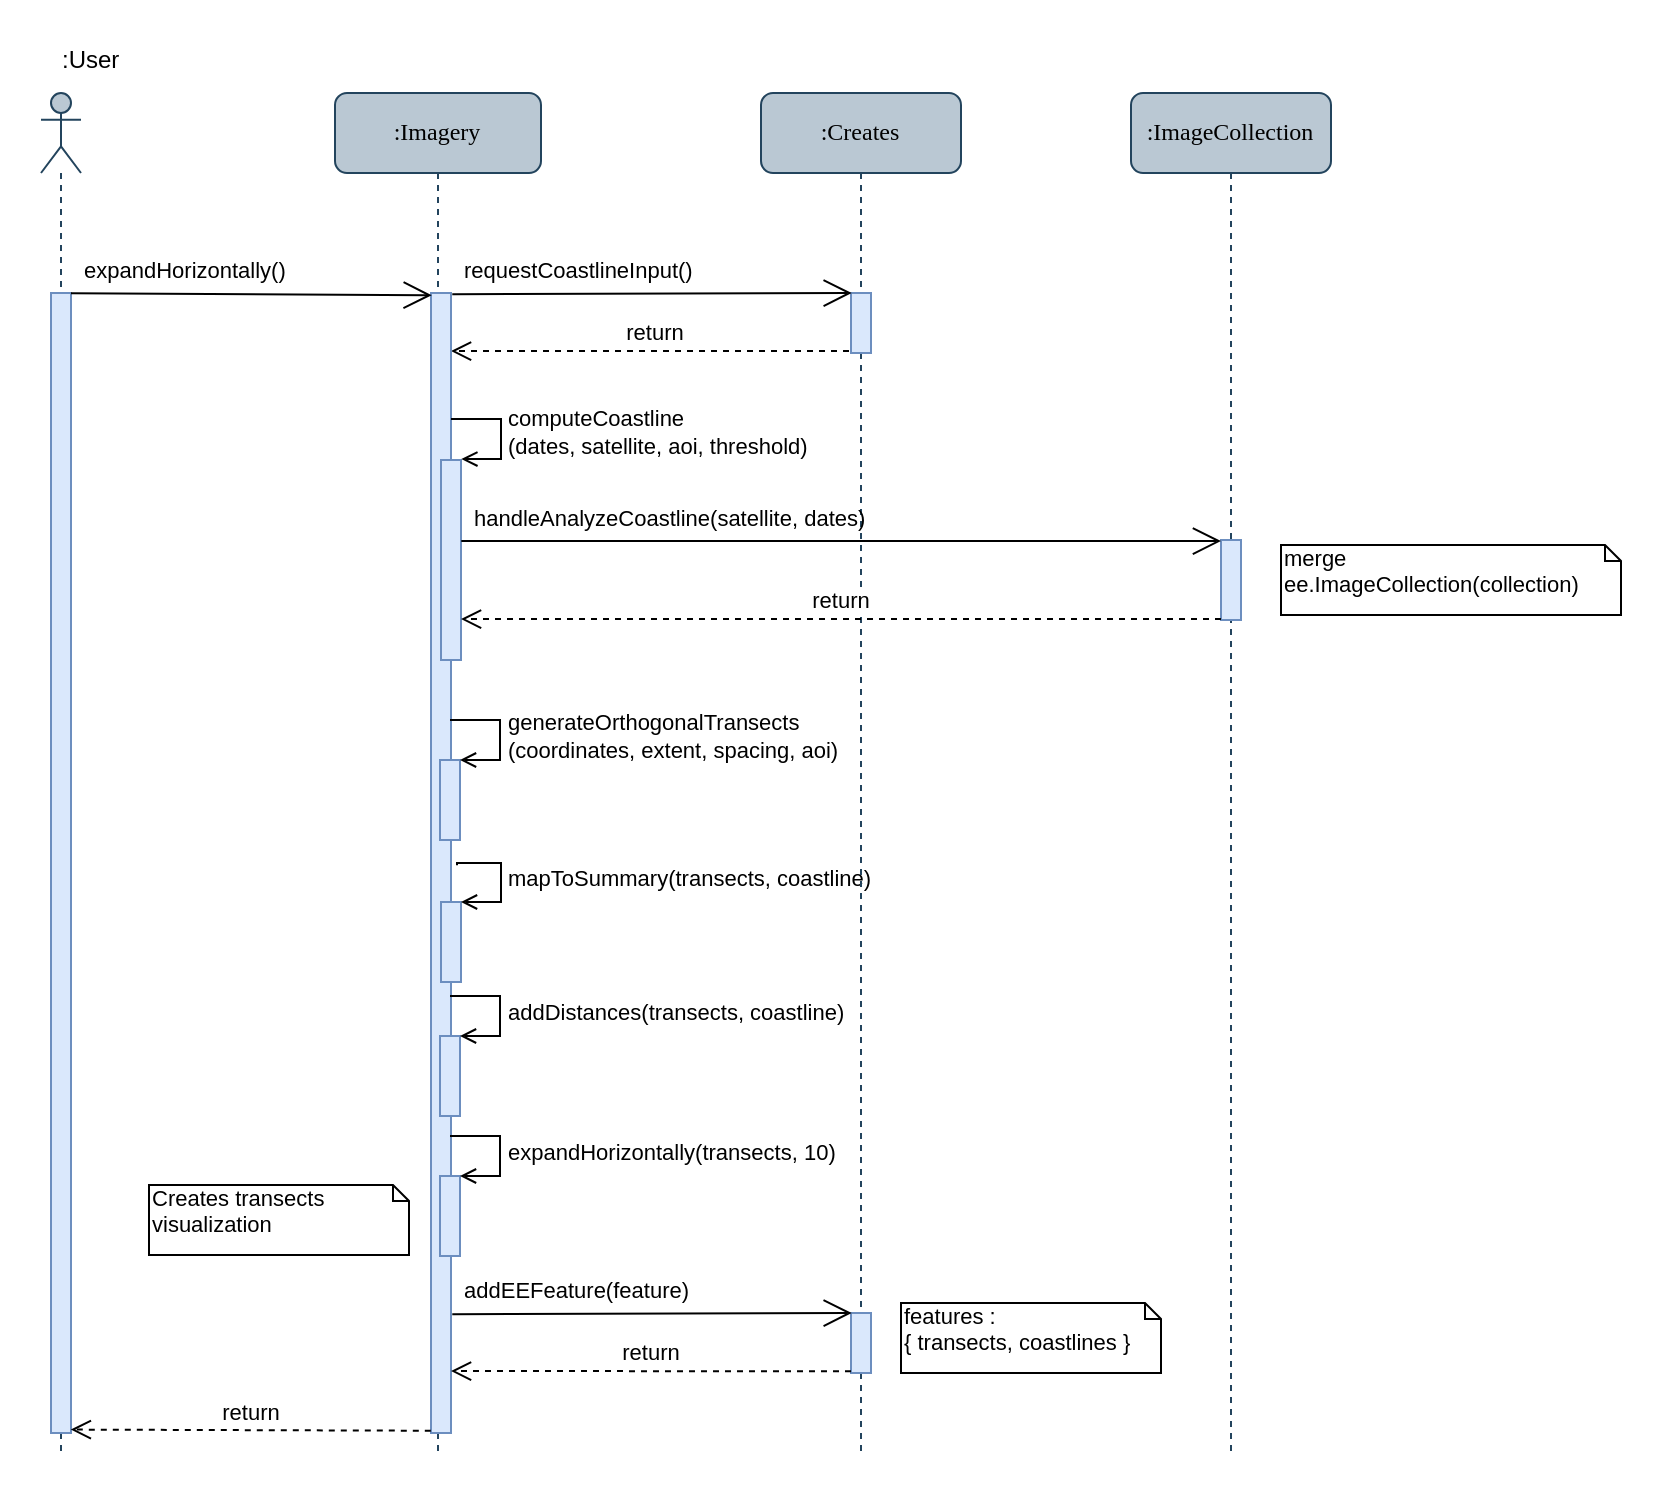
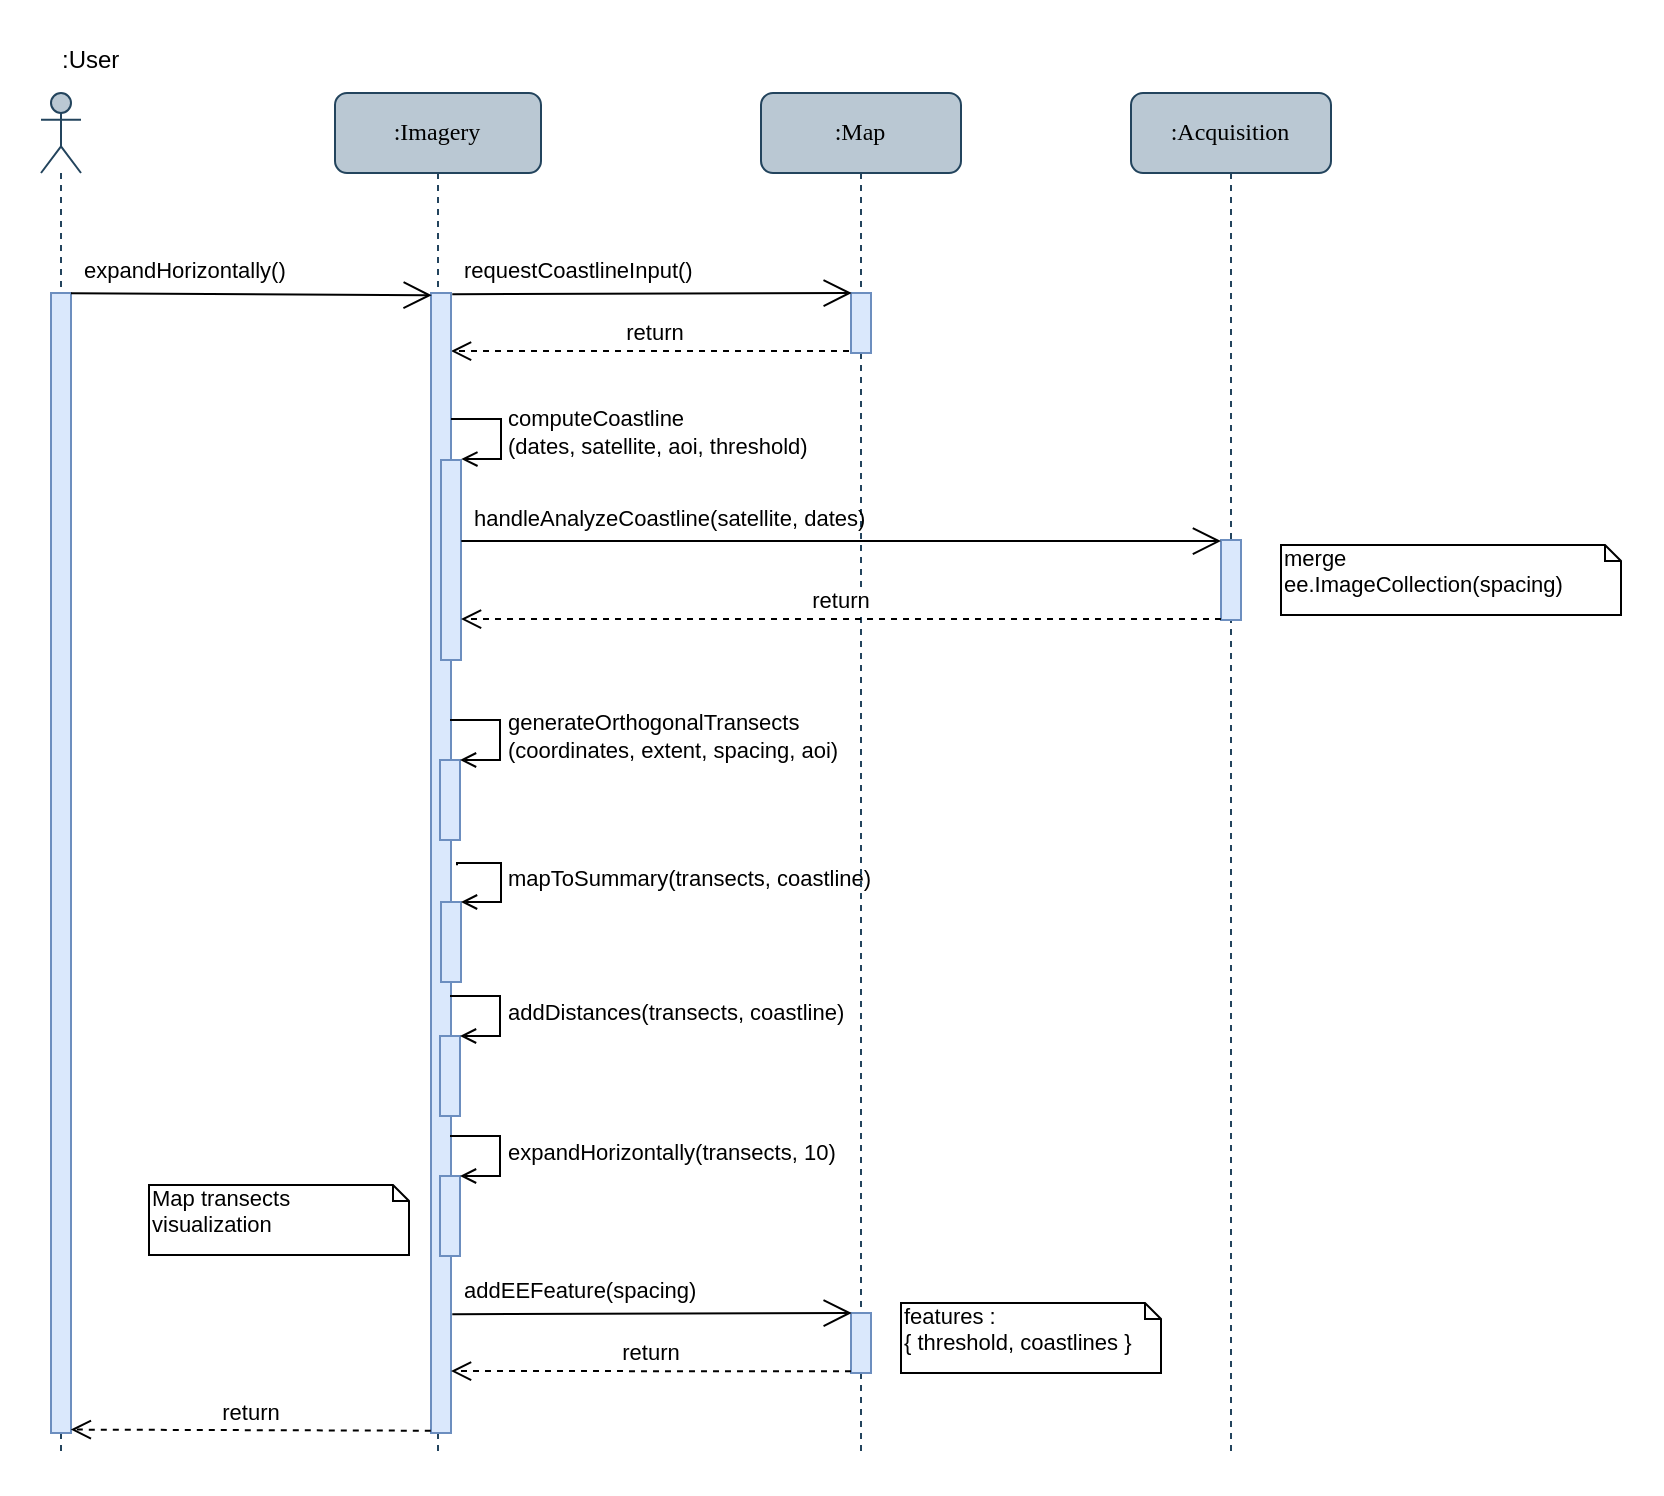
  <mxCell id="0" />
  <mxCell id="1" parent="0" />
  <mxCell id="2" value="return" style="html=1;verticalAlign=bottom;endArrow=open;dashed=1;endSize=8;exitX=0.5;exitY=0.967;exitDx=0;exitDy=0;exitPerimeter=0;" parent="1" source="16" target="4" edge="1"><mxGeometry relative="1" as="geometry"><mxPoint x="270" y="186" as="targetPoint" /><mxPoint x="400" y="175" as="sourcePoint" /></mxGeometry></mxCell>
  <mxCell id="3" value=":Imagery" style="shape=umlLifeline;perimeter=lifelinePerimeter;whiteSpace=wrap;html=1;container=1;collapsible=0;recursiveResize=0;outlineConnect=0;rounded=1;shadow=0;comic=0;labelBackgroundColor=none;strokeColor=#23445d;strokeWidth=1;fillColor=#bac8d3;fontFamily=Verdana;fontSize=12;align=center;" parent="1" vertex="1"><mxGeometry x="167" y="46" width="103" height="680" as="geometry" /></mxCell>
  <mxCell id="4" value="" style="html=1;points=[];perimeter=orthogonalPerimeter;rounded=0;shadow=0;comic=0;labelBackgroundColor=none;strokeColor=#6c8ebf;strokeWidth=1;fillColor=#dae8fc;fontFamily=Verdana;fontSize=12;align=center;" parent="3" vertex="1"><mxGeometry x="48" y="100" width="10" height="570" as="geometry" /></mxCell>
  <mxCell id="5" value="" style="html=1;points=[];perimeter=orthogonalPerimeter;fillColor=#dae8fc;strokeColor=#6c8ebf;" parent="3" vertex="1"><mxGeometry x="53" y="183.5" width="10" height="100" as="geometry" /></mxCell>
  <mxCell id="6" value="computeCoastline&lt;br&gt;(dates, satellite, aoi, threshold)" style="edgeStyle=orthogonalEdgeStyle;html=1;align=left;spacingLeft=2;endArrow=open;rounded=0;entryX=1;entryY=0;endFill=0;" parent="3" edge="1"><mxGeometry relative="1" as="geometry"><mxPoint x="58" y="163" as="sourcePoint" /><Array as="points"><mxPoint x="83" y="163" /></Array><mxPoint x="63.167" y="183.024" as="targetPoint" /></mxGeometry></mxCell>
  <mxCell id="7" value="" style="html=1;points=[];perimeter=orthogonalPerimeter;fillColor=#dae8fc;strokeColor=#6c8ebf;" parent="3" vertex="1"><mxGeometry x="52.5" y="333.5" width="10" height="40" as="geometry" /></mxCell>
  <mxCell id="8" value="generateOrthogonalTransects&lt;br&gt;(coordinates, extent, spacing, aoi)" style="edgeStyle=orthogonalEdgeStyle;html=1;align=left;spacingLeft=2;endArrow=open;rounded=0;entryX=1;entryY=0;endFill=0;" parent="3" target="7" edge="1"><mxGeometry relative="1" as="geometry"><mxPoint x="57.5" y="313.5" as="sourcePoint" /><Array as="points"><mxPoint x="82.5" y="313.5" /></Array></mxGeometry></mxCell>
  <mxCell id="9" value="" style="html=1;points=[];perimeter=orthogonalPerimeter;fillColor=#dae8fc;strokeColor=#6c8ebf;" parent="3" vertex="1"><mxGeometry x="52.5" y="471.5" width="10" height="40" as="geometry" /></mxCell>
  <mxCell id="10" value="addDistances(transects, coastline)" style="edgeStyle=orthogonalEdgeStyle;html=1;align=left;spacingLeft=2;endArrow=open;rounded=0;entryX=1;entryY=0;endFill=0;" parent="3" target="9" edge="1"><mxGeometry relative="1" as="geometry"><mxPoint x="57.5" y="451.5" as="sourcePoint" /><Array as="points"><mxPoint x="82.5" y="451.5" /></Array></mxGeometry></mxCell>
  <mxCell id="11" value="" style="html=1;points=[];perimeter=orthogonalPerimeter;fillColor=#dae8fc;strokeColor=#6c8ebf;" parent="3" vertex="1"><mxGeometry x="52.5" y="541.5" width="10" height="40" as="geometry" /></mxCell>
  <mxCell id="12" value="expandHorizontally(transects, 10)" style="edgeStyle=orthogonalEdgeStyle;html=1;align=left;spacingLeft=2;endArrow=open;rounded=0;entryX=1;entryY=0;endFill=0;" parent="3" target="11" edge="1"><mxGeometry relative="1" as="geometry"><mxPoint x="57.5" y="521.5" as="sourcePoint" /><Array as="points"><mxPoint x="82.5" y="521.5" /></Array></mxGeometry></mxCell>
  <mxCell id="13" value="" style="html=1;points=[];perimeter=orthogonalPerimeter;fillColor=#dae8fc;strokeColor=#6c8ebf;" vertex="1" parent="3"><mxGeometry x="53" y="404.5" width="10" height="40" as="geometry" /></mxCell>
  <mxCell id="14" value="mapToSummary(transects, coastline)" style="edgeStyle=orthogonalEdgeStyle;html=1;align=left;spacingLeft=2;endArrow=open;rounded=0;entryX=1;entryY=0;endFill=0;exitX=1.3;exitY=0.502;exitDx=0;exitDy=0;exitPerimeter=0;" edge="1" target="13" parent="3" source="4"><mxGeometry relative="1" as="geometry"><mxPoint x="97" y="376" as="sourcePoint" /><Array as="points"><mxPoint x="61" y="385" /><mxPoint x="83" y="385" /><mxPoint x="83" y="405" /></Array></mxGeometry></mxCell>
- <mxCell id="15" value=":Creates" style="shape=umlLifeline;perimeter=lifelinePerimeter;whiteSpace=wrap;html=1;container=1;collapsible=0;recursiveResize=0;outlineConnect=0;rounded=1;shadow=0;comic=0;labelBackgroundColor=none;strokeColor=#23445d;strokeWidth=1;fillColor=#bac8d3;fontFamily=Verdana;fontSize=12;align=center;" parent="1" vertex="1"><mxGeometry x="380" y="46" width="100" height="680" as="geometry" /></mxCell>
+ <mxCell id="15" value=":Map" style="shape=umlLifeline;perimeter=lifelinePerimeter;whiteSpace=wrap;html=1;container=1;collapsible=0;recursiveResize=0;outlineConnect=0;rounded=1;shadow=0;comic=0;labelBackgroundColor=none;strokeColor=#23445d;strokeWidth=1;fillColor=#bac8d3;fontFamily=Verdana;fontSize=12;align=center;" parent="1" vertex="1"><mxGeometry x="380" y="46" width="100" height="680" as="geometry" /></mxCell>
  <mxCell id="16" value="" style="html=1;points=[];perimeter=orthogonalPerimeter;rounded=0;shadow=0;comic=0;labelBackgroundColor=none;strokeColor=#6c8ebf;strokeWidth=1;fillColor=#dae8fc;fontFamily=Verdana;fontSize=12;align=center;" parent="15" vertex="1"><mxGeometry x="45" y="100" width="10" height="30" as="geometry" /></mxCell>
  <mxCell id="17" value="" style="html=1;points=[];perimeter=orthogonalPerimeter;rounded=0;shadow=0;comic=0;labelBackgroundColor=none;strokeColor=#6c8ebf;strokeWidth=1;fillColor=#dae8fc;fontFamily=Verdana;fontSize=12;align=center;" parent="15" vertex="1"><mxGeometry x="45" y="610" width="10" height="30" as="geometry" /></mxCell>
- <mxCell id="18" value=":ImageCollection" style="shape=umlLifeline;perimeter=lifelinePerimeter;whiteSpace=wrap;html=1;container=1;collapsible=0;recursiveResize=0;outlineConnect=0;rounded=1;shadow=0;comic=0;labelBackgroundColor=none;strokeColor=#23445d;strokeWidth=1;fillColor=#bac8d3;fontFamily=Verdana;fontSize=12;align=center;" parent="1" vertex="1"><mxGeometry x="565" y="46" width="100" height="680" as="geometry" /></mxCell>
+ <mxCell id="18" value=":Acquisition" style="shape=umlLifeline;perimeter=lifelinePerimeter;whiteSpace=wrap;html=1;container=1;collapsible=0;recursiveResize=0;outlineConnect=0;rounded=1;shadow=0;comic=0;labelBackgroundColor=none;strokeColor=#23445d;strokeWidth=1;fillColor=#bac8d3;fontFamily=Verdana;fontSize=12;align=center;" parent="1" vertex="1"><mxGeometry x="565" y="46" width="100" height="680" as="geometry" /></mxCell>
  <mxCell id="19" value="" style="html=1;points=[];perimeter=orthogonalPerimeter;rounded=0;shadow=0;comic=0;labelBackgroundColor=none;strokeColor=#6c8ebf;strokeWidth=1;fillColor=#dae8fc;fontFamily=Verdana;fontSize=12;align=center;" parent="18" vertex="1"><mxGeometry x="45" y="223.5" width="10" height="40" as="geometry" /></mxCell>
  <mxCell id="20" value="" style="shape=umlLifeline;participant=umlActor;perimeter=lifelinePerimeter;whiteSpace=wrap;html=1;container=1;collapsible=0;recursiveResize=0;verticalAlign=top;spacingTop=36;labelBackgroundColor=#ffffff;outlineConnect=0;size=40;fillColor=#bac8d3;strokeColor=#23445d;" parent="1" vertex="1"><mxGeometry x="20" y="46" width="20" height="680" as="geometry" /></mxCell>
  <mxCell id="21" value="" style="html=1;points=[];perimeter=orthogonalPerimeter;fillColor=#dae8fc;strokeColor=#6c8ebf;" parent="20" vertex="1"><mxGeometry x="5" y="100" width="10" height="570" as="geometry" /></mxCell>
  <mxCell id="22" value=":User" style="text;html=1;resizable=0;points=[];autosize=1;align=left;verticalAlign=top;spacingTop=-4;" parent="1" vertex="1"><mxGeometry x="29" y="20" width="40" height="20" as="geometry" /></mxCell>
  <mxCell id="23" value="" style="endArrow=open;endFill=1;endSize=12;html=1;exitX=1;exitY=-0.002;exitDx=0;exitDy=0;exitPerimeter=0;entryX=0.036;entryY=0.002;entryDx=0;entryDy=0;entryPerimeter=0;" parent="1" target="4" edge="1"><mxGeometry width="160" relative="1" as="geometry"><mxPoint x="35" y="146.12" as="sourcePoint" /><mxPoint x="210" y="147" as="targetPoint" /></mxGeometry></mxCell>
  <mxCell id="24" value="expandHorizontally()" style="text;html=1;resizable=0;points=[];autosize=1;align=left;verticalAlign=top;spacingTop=-4;fontSize=11;" parent="1" vertex="1"><mxGeometry x="40" y="126" width="150" height="20" as="geometry" /></mxCell>
  <mxCell id="25" value="" style="endArrow=open;endFill=1;endSize=12;html=1;exitX=1.064;exitY=0.001;exitDx=0;exitDy=0;exitPerimeter=0;entryX=0.038;entryY=0;entryDx=0;entryDy=0;entryPerimeter=0;" parent="1" source="4" target="16" edge="1"><mxGeometry width="160" relative="1" as="geometry"><mxPoint x="220" y="146" as="sourcePoint" /><mxPoint x="390" y="126" as="targetPoint" /></mxGeometry></mxCell>
  <mxCell id="26" value="requestCoastlineInput()" style="text;html=1;resizable=0;points=[];autosize=1;align=left;verticalAlign=top;spacingTop=-4;fontSize=11;" parent="1" vertex="1"><mxGeometry x="230" y="126" width="140" height="20" as="geometry" /></mxCell>
  <mxCell id="27" value="" style="endArrow=open;endFill=1;endSize=12;html=1;exitX=1.064;exitY=0.001;exitDx=0;exitDy=0;exitPerimeter=0;entryX=0;entryY=0.013;entryDx=0;entryDy=0;entryPerimeter=0;" parent="1" target="19" edge="1"><mxGeometry width="160" relative="1" as="geometry"><mxPoint x="230.14" y="270.03" as="sourcePoint" /><mxPoint x="580" y="268.5" as="targetPoint" /></mxGeometry></mxCell>
  <mxCell id="28" value="handleAnalyzeCoastline(satellite, dates)" style="text;html=1;resizable=0;points=[];autosize=1;align=left;verticalAlign=top;spacingTop=-4;fontSize=11;" parent="1" vertex="1"><mxGeometry x="234.5" y="249.5" width="200" height="10" as="geometry" /></mxCell>
  <mxCell id="29" value="return" style="html=1;verticalAlign=bottom;endArrow=open;dashed=1;endSize=8;exitX=0.5;exitY=0.967;exitDx=0;exitDy=0;exitPerimeter=0;" parent="1" edge="1"><mxGeometry relative="1" as="geometry"><mxPoint x="230" y="309.01" as="targetPoint" /><mxPoint x="610" y="309.01" as="sourcePoint" /></mxGeometry></mxCell>
  <mxCell id="30" value="return" style="html=1;verticalAlign=bottom;endArrow=open;dashed=1;endSize=8;exitX=0;exitY=0.971;exitDx=0;exitDy=0;exitPerimeter=0;" parent="1" source="17" edge="1"><mxGeometry relative="1" as="geometry"><mxPoint x="225" y="685.01" as="targetPoint" /><mxPoint x="420" y="685" as="sourcePoint" /></mxGeometry></mxCell>
  <mxCell id="31" value="" style="endArrow=open;endFill=1;endSize=12;html=1;exitX=1.064;exitY=0.001;exitDx=0;exitDy=0;exitPerimeter=0;entryX=0.038;entryY=0;entryDx=0;entryDy=0;entryPerimeter=0;" parent="1" target="17" edge="1"><mxGeometry width="160" relative="1" as="geometry"><mxPoint x="225.64" y="656.57" as="sourcePoint" /><mxPoint x="390" y="636" as="targetPoint" /></mxGeometry></mxCell>
- <mxCell id="32" value="addEEFeature(feature)" style="text;html=1;resizable=0;points=[];autosize=1;align=left;verticalAlign=top;spacingTop=-4;fontSize=11;" parent="1" vertex="1"><mxGeometry x="230" y="636" width="130" height="10" as="geometry" /></mxCell>
+ <mxCell id="32" value="addEEFeature(spacing)" style="text;html=1;resizable=0;points=[];autosize=1;align=left;verticalAlign=top;spacingTop=-4;fontSize=11;" parent="1" vertex="1"><mxGeometry x="230" y="636" width="130" height="10" as="geometry" /></mxCell>
  <mxCell id="33" value="return" style="html=1;verticalAlign=bottom;endArrow=open;dashed=1;endSize=8;entryX=0.99;entryY=0.997;entryDx=0;entryDy=0;entryPerimeter=0;exitX=-0.01;exitY=0.998;exitDx=0;exitDy=0;exitPerimeter=0;" parent="1" source="4" target="21" edge="1"><mxGeometry relative="1" as="geometry"><mxPoint x="40" y="715" as="targetPoint" /><mxPoint x="210" y="714" as="sourcePoint" /></mxGeometry></mxCell>
- <mxCell id="34" value="features :&lt;br&gt;{ transects, coastlines }" style="shape=note;whiteSpace=wrap;html=1;size=8;verticalAlign=top;align=left;spacingTop=-6;fontSize=11;" parent="1" vertex="1"><mxGeometry x="450" y="651" width="130" height="35" as="geometry" /></mxCell>
- <mxCell id="35" value="merge&lt;br&gt;ee.ImageCollection(collection)" style="shape=note;whiteSpace=wrap;html=1;size=8;verticalAlign=top;align=left;spacingTop=-6;fontSize=11;" parent="1" vertex="1"><mxGeometry x="640" y="272" width="170" height="35" as="geometry" /></mxCell>
- <mxCell id="36" value="Creates transects visualization" style="shape=note;whiteSpace=wrap;html=1;size=8;verticalAlign=top;align=left;spacingTop=-6;fontSize=11;" vertex="1" parent="1"><mxGeometry x="74" y="592" width="130" height="35" as="geometry" /></mxCell>
+ <mxCell id="34" value="features :&lt;br&gt;{ threshold, coastlines }" style="shape=note;whiteSpace=wrap;html=1;size=8;verticalAlign=top;align=left;spacingTop=-6;fontSize=11;" parent="1" vertex="1"><mxGeometry x="450" y="651" width="130" height="35" as="geometry" /></mxCell>
+ <mxCell id="35" value="merge&lt;br&gt;ee.ImageCollection(spacing)" style="shape=note;whiteSpace=wrap;html=1;size=8;verticalAlign=top;align=left;spacingTop=-6;fontSize=11;" parent="1" vertex="1"><mxGeometry x="640" y="272" width="170" height="35" as="geometry" /></mxCell>
+ <mxCell id="36" value="Map transects visualization" style="shape=note;whiteSpace=wrap;html=1;size=8;verticalAlign=top;align=left;spacingTop=-6;fontSize=11;" vertex="1" parent="1"><mxGeometry x="74" y="592" width="130" height="35" as="geometry" /></mxCell>
